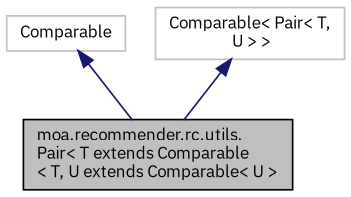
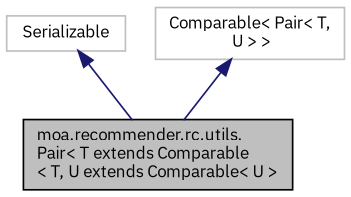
  digraph {
    fontname="IBM Plex Sans"
    node [color=grey75 fillcolor=white fontname="IBM Plex Sans" fontsize=10 shape=record style=filled]
    edge [color=midnightblue dir=back fontname="IBM Plex Sans" fontsize=10 labelfontname=Helvetica labelfontsize=10 style=solid]
    n1 [color=black fillcolor=grey75 fontcolor=black height=0.2 label="moa.recommender.rc.utils.\lPair\< T extends Comparable\l\< T, U extends Comparable\< U \>" width=0.4]
-   n2 [height=0.2 label=Comparable width=0.4]
+   n2 [height=0.2 label=Serializable width=0.4]
    n3 [height=0.2 label="Comparable\< Pair\< T,\l U \> \>" width=0.4]
    n2 -> n1
    n3 -> n1
  }
